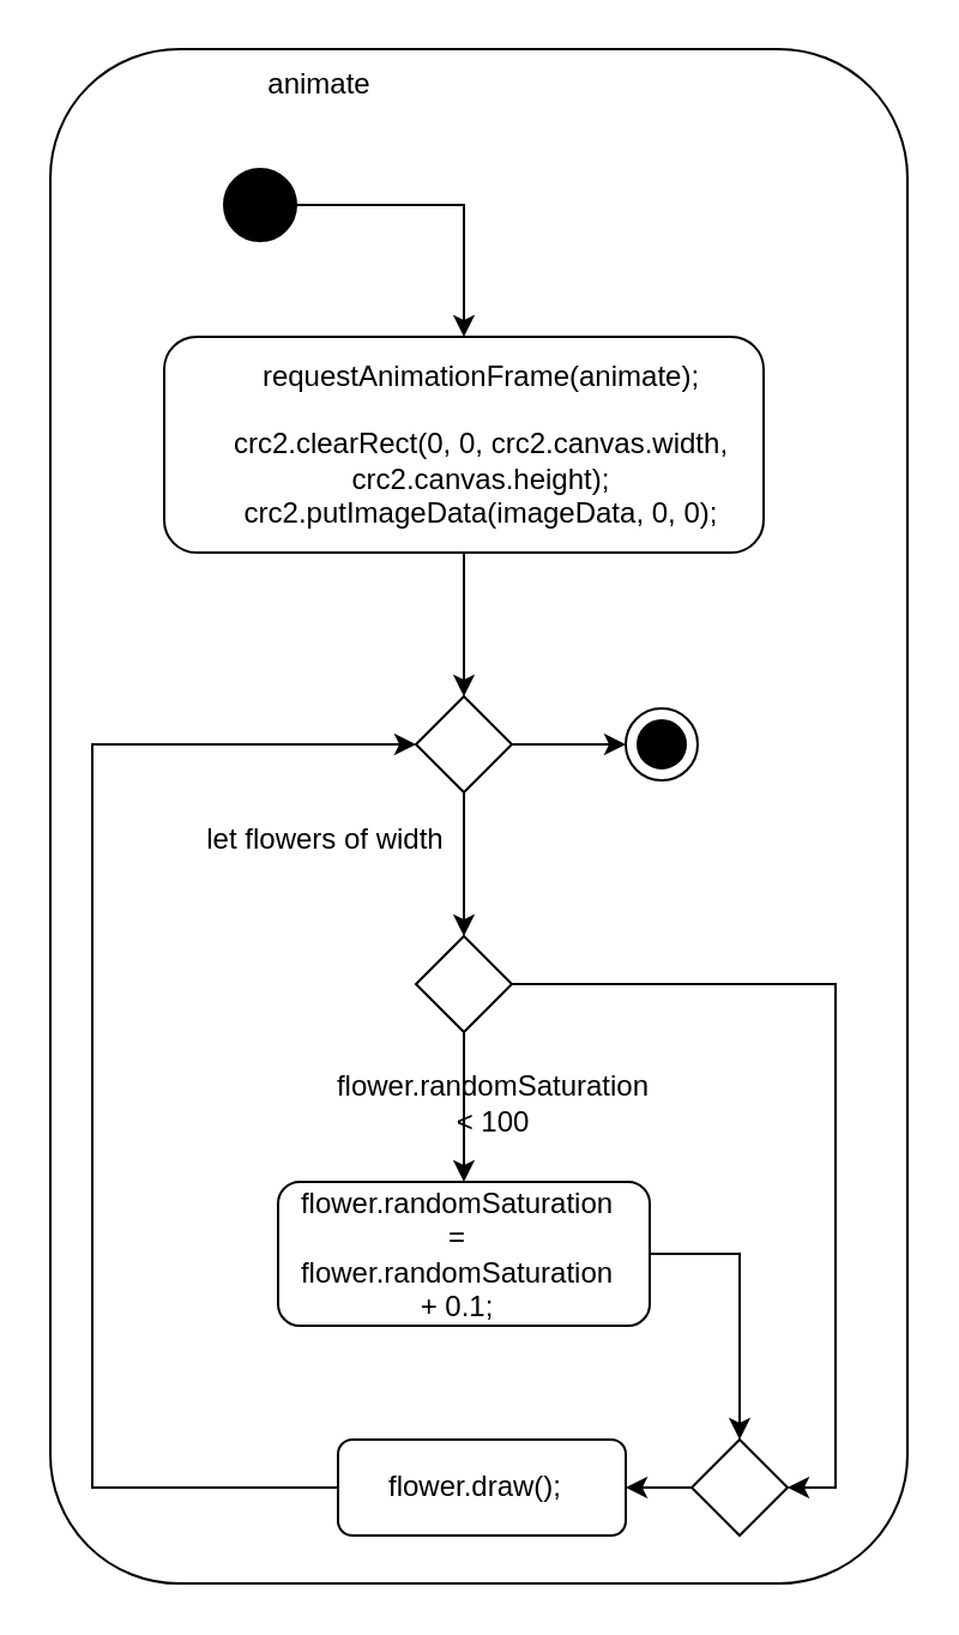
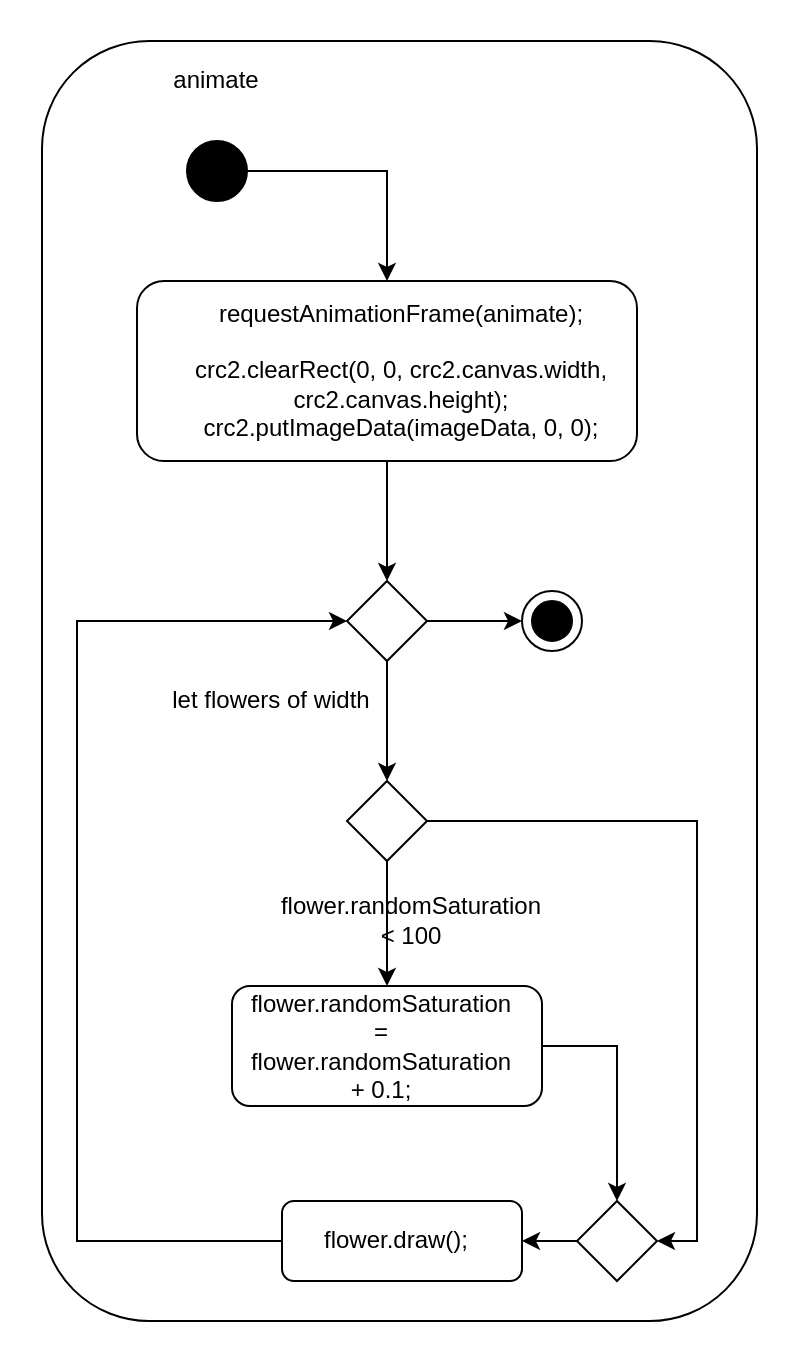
  <mxCell id="0" />
  <mxCell id="1" parent="0" />
  <mxCell id="2" value="" style="rounded=1;whiteSpace=wrap;html=1;fillColor=#FFFFFF;" vertex="1" parent="1"><mxGeometry x="20.5" y="20" width="357.5" height="640" as="geometry" /></mxCell>
- <mxCell id="3" value="animate" style="text;html=1;strokeColor=none;fillColor=none;align=center;verticalAlign=middle;whiteSpace=wrap;rounded=0;" vertex="1" parent="1"><mxGeometry x="113" y="25" width="40" height="20" as="geometry" /></mxCell>
+ <mxCell id="3" value="animate" style="text;html=1;strokeColor=none;fillColor=none;align=center;verticalAlign=middle;whiteSpace=wrap;rounded=0;" vertex="1" parent="1"><mxGeometry x="88" y="30" width="40" height="20" as="geometry" /></mxCell>
  <mxCell id="4" style="edgeStyle=orthogonalEdgeStyle;rounded=0;orthogonalLoop=1;jettySize=auto;html=1;exitX=1;exitY=0.5;exitDx=0;exitDy=0;" edge="1" parent="1" source="5" target="7"><mxGeometry relative="1" as="geometry" /></mxCell>
  <mxCell id="5" value="" style="ellipse;whiteSpace=wrap;html=1;aspect=fixed;fillColor=#000000;" vertex="1" parent="1"><mxGeometry x="93" y="70" width="30" height="30" as="geometry" /></mxCell>
  <mxCell id="6" style="edgeStyle=orthogonalEdgeStyle;rounded=0;orthogonalLoop=1;jettySize=auto;html=1;exitX=0.5;exitY=1;exitDx=0;exitDy=0;entryX=0.5;entryY=0;entryDx=0;entryDy=0;" edge="1" parent="1" source="7" target="11"><mxGeometry relative="1" as="geometry" /></mxCell>
  <mxCell id="7" value="" style="rounded=1;whiteSpace=wrap;html=1;fillColor=#FFFFFF;" vertex="1" parent="1"><mxGeometry x="68" y="140" width="250" height="90" as="geometry" /></mxCell>
  <mxCell id="8" value="requestAnimationFrame(animate);&lt;br&gt;&lt;br&gt;crc2.clearRect(0, 0, crc2.canvas.width, crc2.canvas.height);&lt;br&gt;crc2.putImageData(imageData, 0, 0);" style="text;html=1;strokeColor=none;fillColor=none;align=center;verticalAlign=middle;whiteSpace=wrap;rounded=0;" vertex="1" parent="1"><mxGeometry x="88" y="160" width="225" height="50" as="geometry" /></mxCell>
  <mxCell id="9" style="edgeStyle=orthogonalEdgeStyle;rounded=0;orthogonalLoop=1;jettySize=auto;html=1;exitX=0.5;exitY=1;exitDx=0;exitDy=0;entryX=0.5;entryY=0;entryDx=0;entryDy=0;" edge="1" parent="1" source="11" target="15"><mxGeometry relative="1" as="geometry" /></mxCell>
  <mxCell id="10" style="edgeStyle=orthogonalEdgeStyle;rounded=0;orthogonalLoop=1;jettySize=auto;html=1;exitX=1;exitY=0.5;exitDx=0;exitDy=0;entryX=0;entryY=0.5;entryDx=0;entryDy=0;" edge="1" parent="1" source="11" target="25"><mxGeometry relative="1" as="geometry" /></mxCell>
  <mxCell id="11" value="" style="rhombus;whiteSpace=wrap;html=1;fillColor=#FFFFFF;" vertex="1" parent="1"><mxGeometry x="173" y="290" width="40" height="40" as="geometry" /></mxCell>
  <mxCell id="12" value="let flowers of width" style="text;html=1;strokeColor=none;fillColor=none;align=center;verticalAlign=middle;whiteSpace=wrap;rounded=0;" vertex="1" parent="1"><mxGeometry x="78" y="340" width="115" height="20" as="geometry" /></mxCell>
  <mxCell id="13" style="edgeStyle=orthogonalEdgeStyle;rounded=0;orthogonalLoop=1;jettySize=auto;html=1;exitX=0.5;exitY=1;exitDx=0;exitDy=0;entryX=0.5;entryY=0;entryDx=0;entryDy=0;" edge="1" parent="1" source="15" target="18"><mxGeometry relative="1" as="geometry" /></mxCell>
  <mxCell id="14" style="edgeStyle=orthogonalEdgeStyle;rounded=0;orthogonalLoop=1;jettySize=auto;html=1;exitX=1;exitY=0.5;exitDx=0;exitDy=0;entryX=1;entryY=0.5;entryDx=0;entryDy=0;" edge="1" parent="1" source="15" target="24"><mxGeometry relative="1" as="geometry" /></mxCell>
  <mxCell id="15" value="" style="rhombus;whiteSpace=wrap;html=1;fillColor=#FFFFFF;" vertex="1" parent="1"><mxGeometry x="173" y="390" width="40" height="40" as="geometry" /></mxCell>
  <mxCell id="16" value="flower.randomSaturation &amp;lt; 100" style="text;html=1;strokeColor=none;fillColor=none;align=center;verticalAlign=middle;whiteSpace=wrap;rounded=0;" vertex="1" parent="1"><mxGeometry x="138" y="450" width="135" height="20" as="geometry" /></mxCell>
  <mxCell id="17" style="edgeStyle=orthogonalEdgeStyle;rounded=0;orthogonalLoop=1;jettySize=auto;html=1;exitX=1;exitY=0.5;exitDx=0;exitDy=0;" edge="1" parent="1" source="18" target="24"><mxGeometry relative="1" as="geometry" /></mxCell>
  <mxCell id="18" value="" style="rounded=1;whiteSpace=wrap;html=1;fillColor=#FFFFFF;" vertex="1" parent="1"><mxGeometry x="115.5" y="492.5" width="155" height="60" as="geometry" /></mxCell>
  <mxCell id="19" value="flower.randomSaturation = flower.randomSaturation + 0.1;" style="text;html=1;strokeColor=none;fillColor=none;align=center;verticalAlign=middle;whiteSpace=wrap;rounded=0;" vertex="1" parent="1"><mxGeometry x="143" y="505" width="95" height="35" as="geometry" /></mxCell>
  <mxCell id="20" style="edgeStyle=orthogonalEdgeStyle;rounded=0;orthogonalLoop=1;jettySize=auto;html=1;exitX=0;exitY=0.5;exitDx=0;exitDy=0;entryX=0;entryY=0.5;entryDx=0;entryDy=0;" edge="1" parent="1" source="21" target="11"><mxGeometry relative="1" as="geometry"><Array as="points"><mxPoint x="38" y="620" /><mxPoint x="38" y="310" /></Array></mxGeometry></mxCell>
  <mxCell id="21" value="" style="rounded=1;whiteSpace=wrap;html=1;fillColor=#FFFFFF;" vertex="1" parent="1"><mxGeometry x="140.5" y="600" width="120" height="40" as="geometry" /></mxCell>
  <mxCell id="22" value="flower.draw();" style="text;html=1;strokeColor=none;fillColor=none;align=center;verticalAlign=middle;whiteSpace=wrap;rounded=0;" vertex="1" parent="1"><mxGeometry x="148" y="610" width="100" height="20" as="geometry" /></mxCell>
  <mxCell id="23" style="edgeStyle=orthogonalEdgeStyle;rounded=0;orthogonalLoop=1;jettySize=auto;html=1;exitX=0;exitY=0.5;exitDx=0;exitDy=0;entryX=1;entryY=0.5;entryDx=0;entryDy=0;" edge="1" parent="1" source="24" target="21"><mxGeometry relative="1" as="geometry" /></mxCell>
  <mxCell id="24" value="" style="rhombus;whiteSpace=wrap;html=1;fillColor=#FFFFFF;" vertex="1" parent="1"><mxGeometry x="288" y="600" width="40" height="40" as="geometry" /></mxCell>
  <mxCell id="25" value="" style="ellipse;whiteSpace=wrap;html=1;aspect=fixed;fillColor=#FFFFFF;" vertex="1" parent="1"><mxGeometry x="260.5" y="295" width="30" height="30" as="geometry" /></mxCell>
  <mxCell id="26" value="" style="ellipse;whiteSpace=wrap;html=1;aspect=fixed;fillColor=#000000;" vertex="1" parent="1"><mxGeometry x="265.5" y="300" width="20" height="20" as="geometry" /></mxCell>
